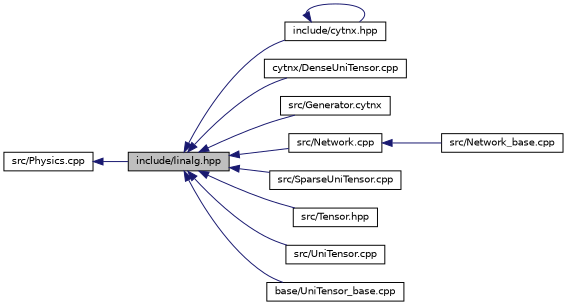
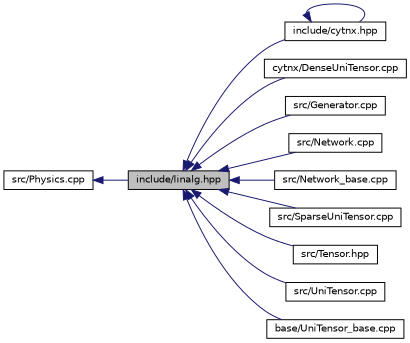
  digraph {
    rankdir=LR
    node [color=black fillcolor=white fontname=Helvetica fontsize=10 shape=record style=filled]
    edge [color=midnightblue dir=back fontname=Helvetica fontsize=10 labelfontname=Helvetica labelfontsize=10 style=solid]
    n1 [fillcolor=grey75 fontcolor=black height=0.2 label="include/linalg.hpp" width=0.4]
    n2 [height=0.2 label="include/cytnx.hpp" width=0.4]
    n3 [height=0.2 label="cytnx/DenseUniTensor.cpp" width=0.4]
-   n4 [height=0.2 label="src/Generator.cytnx" width=0.4]
+   n4 [height=0.2 label="src/Generator.cpp" width=0.4]
    n5 [height=0.2 label="src/Network.cpp" width=0.4]
    n6 [height=0.2 label="src/Network_base.cpp" width=0.4]
    n7 [height=0.2 label="src/SparseUniTensor.cpp" width=0.4]
    n8 [height=0.2 label="src/Tensor.hpp" width=0.4]
    n9 [height=0.2 label="src/UniTensor.cpp" width=0.4]
    n10 [height=0.2 label="base/UniTensor_base.cpp" width=0.4]
    n11 [height=0.2 label="src/Physics.cpp" width=0.4]
    n1 -> n2
    n1 -> n3
    n1 -> n4
    n1 -> n5
-   n5 -> n6
+   n1 -> n6
    n1 -> n7
    n1 -> n8
    n1 -> n9
    n1 -> n10
    n2 -> n2
    n11 -> n1
  }
